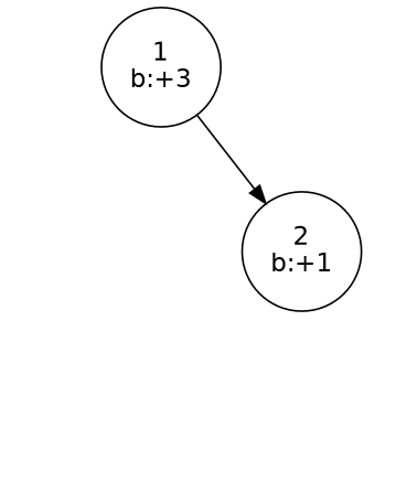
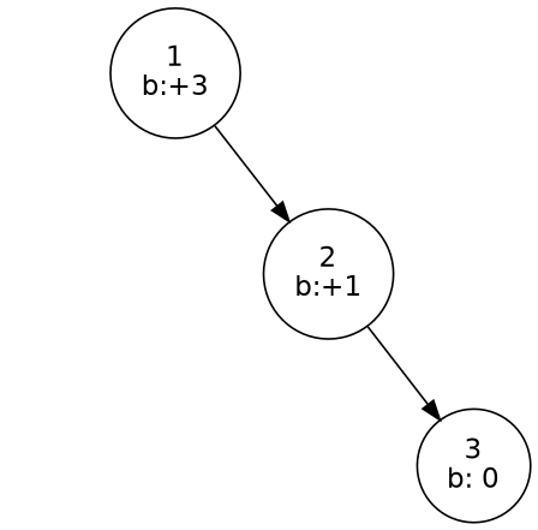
  digraph {
    fontname=Helvetica
    node [fontname=Helvetica shape=circle style=invis]
    edge [fontname=Helvetica style=invis]
    n1 [label="2\nb:+1" width=0.8 style=""]
    l1 [width=0.1]
    m1 [width=0.1]
+   n4 [label="3\nb: 0" width=0.8 style=""]
    l2 [width=0.1]
    m2 [width=0.1]
    n7 [label="1\nb:+3" width=0.8 style=""]
    subgraph sub_1 {
      rank=same
      n1
      l1
      m1
    }
    subgraph sub_2 {
      rank=same
+     n4
      l2
      m2
    }
+   n1 -> n4 [style=""]
    n1 -> l2
    n1 -> m2
    l1 -> m1
    m1 -> n1
    l2 -> m2
+   m2 -> n4
    n7 -> n1 [style=""]
    n7 -> l1
    n7 -> m1
  }
